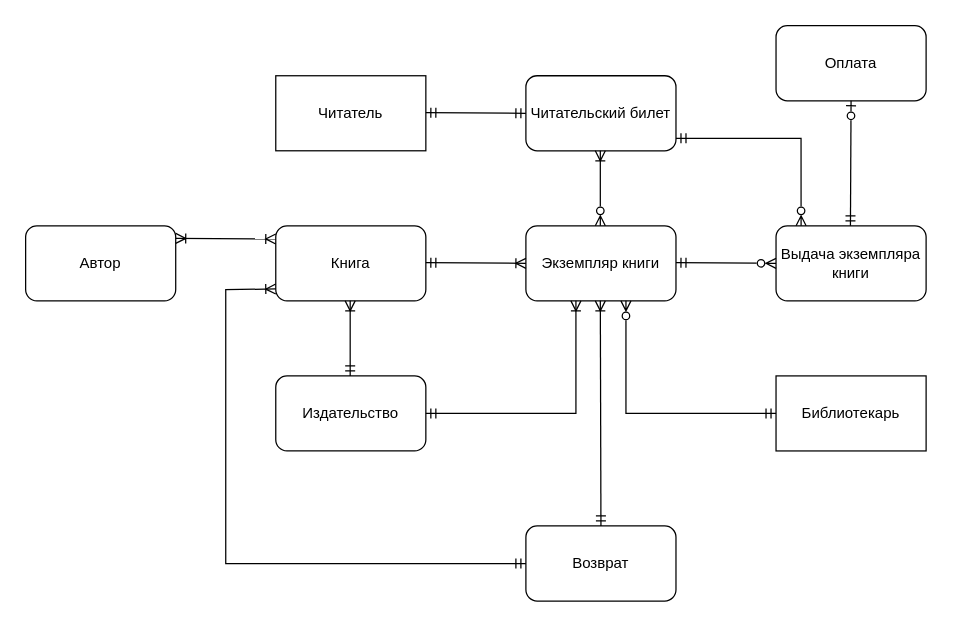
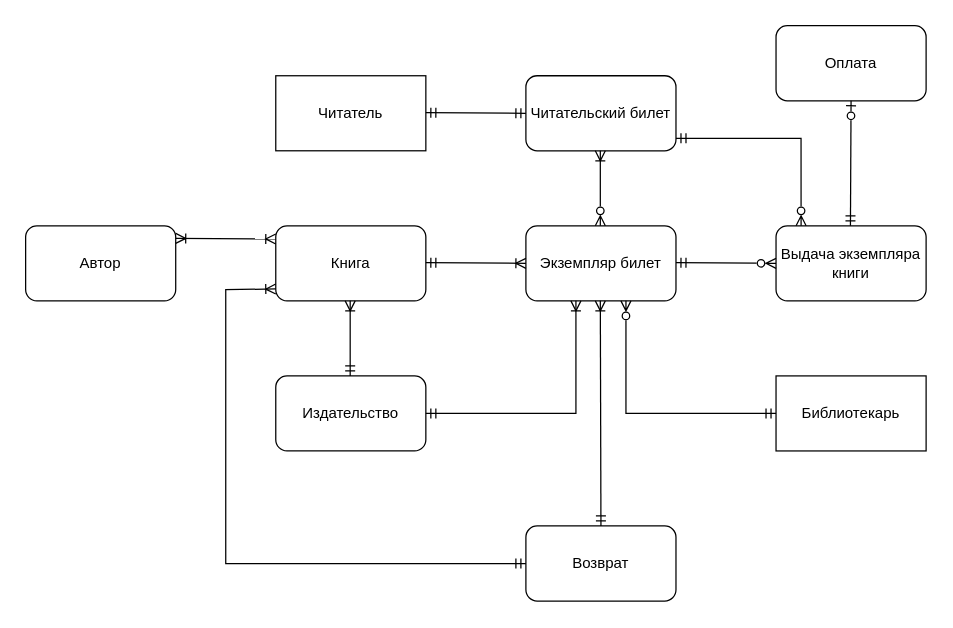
  <mxCell id="0" />
  <mxCell id="1" parent="0" />
  <mxCell id="2" value="Читатель" style="rounded=0;whiteSpace=wrap;html=1;" vertex="1" parent="1"><mxGeometry x="220" y="60" width="120" height="60" as="geometry" /></mxCell>
  <mxCell id="3" value="Читательский билет" style="rounded=1;whiteSpace=wrap;html=1;" vertex="1" parent="1"><mxGeometry x="420" y="60" width="120" height="60" as="geometry" /></mxCell>
  <mxCell id="4" value="" style="endArrow=ERmandOne;html=1;rounded=0;entryX=0;entryY=0.5;entryDx=0;entryDy=0;endFill=0;startArrow=ERmandOne;startFill=0;" edge="1" parent="1" target="3"><mxGeometry relative="1" as="geometry"><mxPoint x="340" y="89.5" as="sourcePoint" /><mxPoint x="500" y="89.5" as="targetPoint" /></mxGeometry></mxCell>
- <mxCell id="5" value="Экземпляр книги" style="rounded=1;whiteSpace=wrap;html=1;" vertex="1" parent="1"><mxGeometry x="420" y="180" width="120" height="60" as="geometry" /></mxCell>
+ <mxCell id="5" value="Экземпляр билет" style="rounded=1;whiteSpace=wrap;html=1;" vertex="1" parent="1"><mxGeometry x="420" y="180" width="120" height="60" as="geometry" /></mxCell>
  <mxCell id="6" value="" style="endArrow=ERzeroToMany;html=1;rounded=0;exitX=0.5;exitY=1;exitDx=0;exitDy=0;startArrow=ERoneToMany;startFill=0;endFill=0;" edge="1" parent="1"><mxGeometry relative="1" as="geometry"><mxPoint x="479.5" y="120" as="sourcePoint" /><mxPoint x="479.5" y="180" as="targetPoint" /></mxGeometry></mxCell>
  <mxCell id="7" value="Книга" style="rounded=1;whiteSpace=wrap;html=1;" vertex="1" parent="1"><mxGeometry x="220" y="180" width="120" height="60" as="geometry" /></mxCell>
  <mxCell id="8" value="" style="endArrow=ERoneToMany;html=1;rounded=0;entryX=0;entryY=0.5;entryDx=0;entryDy=0;endFill=0;startArrow=ERmandOne;startFill=0;" edge="1" parent="1"><mxGeometry relative="1" as="geometry"><mxPoint x="340" y="209.5" as="sourcePoint" /><mxPoint x="420" y="210" as="targetPoint" /></mxGeometry></mxCell>
  <mxCell id="9" value="Автор" style="rounded=1;whiteSpace=wrap;html=1;" vertex="1" parent="1"><mxGeometry x="20" y="180" width="120" height="60" as="geometry" /></mxCell>
  <mxCell id="10" value="" style="endArrow=ERoneToMany;html=1;rounded=0;entryX=0;entryY=0.5;entryDx=0;entryDy=0;endFill=0;startArrow=ERoneToMany;startFill=0;" edge="1" parent="1"><mxGeometry relative="1" as="geometry"><mxPoint x="140" y="190" as="sourcePoint" /><mxPoint x="220" y="190.5" as="targetPoint" /></mxGeometry></mxCell>
  <mxCell id="11" value="Выдача экземпляра книги" style="rounded=1;whiteSpace=wrap;html=1;" vertex="1" parent="1"><mxGeometry x="620" y="180" width="120" height="60" as="geometry" /></mxCell>
  <mxCell id="12" value="" style="endArrow=ERzeroToMany;html=1;rounded=0;entryX=0;entryY=0.5;entryDx=0;entryDy=0;endFill=0;startArrow=ERmandOne;startFill=0;" edge="1" parent="1"><mxGeometry relative="1" as="geometry"><mxPoint x="540" y="209.5" as="sourcePoint" /><mxPoint x="620" y="210" as="targetPoint" /></mxGeometry></mxCell>
  <mxCell id="13" value="" style="endArrow=ERzeroToMany;html=1;rounded=0;endFill=0;startArrow=ERmandOne;startFill=0;entryX=0.167;entryY=0;entryDx=0;entryDy=0;entryPerimeter=0;exitX=1;exitY=0.833;exitDx=0;exitDy=0;exitPerimeter=0;" edge="1" parent="1" source="3" target="11"><mxGeometry relative="1" as="geometry"><mxPoint x="540" y="89.5" as="sourcePoint" /><mxPoint x="640" y="140" as="targetPoint" /><Array as="points"><mxPoint x="590" y="110" /><mxPoint x="640" y="110" /></Array></mxGeometry></mxCell>
  <mxCell id="14" value="Оплата" style="rounded=1;whiteSpace=wrap;html=1;" vertex="1" parent="1"><mxGeometry x="620" y="20" width="120" height="60" as="geometry" /></mxCell>
  <mxCell id="15" value="" style="endArrow=ERmandOne;html=1;rounded=0;exitX=0.5;exitY=1;exitDx=0;exitDy=0;startArrow=ERzeroToOne;startFill=0;endFill=0;" edge="1" parent="1" source="14"><mxGeometry relative="1" as="geometry"><mxPoint x="679.5" y="120" as="sourcePoint" /><mxPoint x="679.5" y="180" as="targetPoint" /></mxGeometry></mxCell>
  <mxCell id="16" value="Издательство" style="rounded=1;whiteSpace=wrap;html=1;" vertex="1" parent="1"><mxGeometry x="220" y="300" width="120" height="60" as="geometry" /></mxCell>
  <mxCell id="17" value="" style="endArrow=ERmandOne;html=1;rounded=0;exitX=0.5;exitY=1;exitDx=0;exitDy=0;startArrow=ERoneToMany;startFill=0;endFill=0;" edge="1" parent="1"><mxGeometry relative="1" as="geometry"><mxPoint x="279.5" y="240" as="sourcePoint" /><mxPoint x="279.5" y="300" as="targetPoint" /></mxGeometry></mxCell>
  <mxCell id="18" value="" style="endArrow=ERmandOne;html=1;rounded=0;exitX=0.5;exitY=1;exitDx=0;exitDy=0;startArrow=ERoneToMany;startFill=0;endFill=0;entryX=1;entryY=0.5;entryDx=0;entryDy=0;" edge="1" parent="1" target="16"><mxGeometry relative="1" as="geometry"><mxPoint x="460" y="240" as="sourcePoint" /><mxPoint x="350" y="330" as="targetPoint" /><Array as="points"><mxPoint x="460" y="330" /></Array></mxGeometry></mxCell>
  <mxCell id="19" value="Библиотекарь" style="rounded=0;whiteSpace=wrap;html=1;" vertex="1" parent="1"><mxGeometry x="620" y="300" width="120" height="60" as="geometry" /></mxCell>
  <mxCell id="20" value="" style="endArrow=ERmandOne;html=1;rounded=0;exitX=0.5;exitY=1;exitDx=0;exitDy=0;startArrow=ERzeroToMany;startFill=0;endFill=0;entryX=0;entryY=0.5;entryDx=0;entryDy=0;" edge="1" parent="1" target="19"><mxGeometry relative="1" as="geometry"><mxPoint x="500" y="240" as="sourcePoint" /><mxPoint x="380" y="330" as="targetPoint" /><Array as="points"><mxPoint x="500" y="330" /></Array></mxGeometry></mxCell>
  <mxCell id="21" value="Возврат" style="rounded=1;whiteSpace=wrap;html=1;" vertex="1" parent="1"><mxGeometry x="420" y="420" width="120" height="60" as="geometry" /></mxCell>
  <mxCell id="22" value="" style="endArrow=ERmandOne;html=1;rounded=0;exitX=0.5;exitY=1;exitDx=0;exitDy=0;startArrow=ERoneToMany;startFill=0;endFill=0;entryX=0.5;entryY=0;entryDx=0;entryDy=0;" edge="1" parent="1" target="21"><mxGeometry relative="1" as="geometry"><mxPoint x="479.5" y="240" as="sourcePoint" /><mxPoint x="479.5" y="300" as="targetPoint" /></mxGeometry></mxCell>
  <mxCell id="23" value="" style="endArrow=ERoneToMany;html=1;rounded=0;entryX=0;entryY=0.5;entryDx=0;entryDy=0;endFill=0;startArrow=ERmandOne;startFill=0;exitX=0;exitY=0.5;exitDx=0;exitDy=0;" edge="1" parent="1" source="21"><mxGeometry relative="1" as="geometry"><mxPoint x="140" y="230" as="sourcePoint" /><mxPoint x="220" y="230.5" as="targetPoint" /><Array as="points"><mxPoint x="180" y="450" /><mxPoint x="180" y="231" /></Array></mxGeometry></mxCell>
